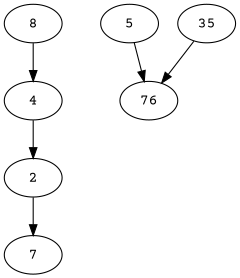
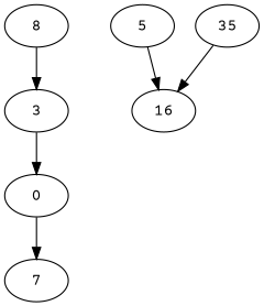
  digraph {
    fontname="Courier Prime"
    root=8
    splines=true
    node [fontname="Courier Prime"]
    edge [fontname="Courier Prime"]
    n1 [label=7]
-   2
-   4
+   2 [label=0]
+   4 [label=3]
    8
    5
-   16 [label=76]
+   16
    n7 [label=35]
    2 -> n1
    4 -> 2
    8 -> 4
    5 -> 16
    n7 -> 16
  }
